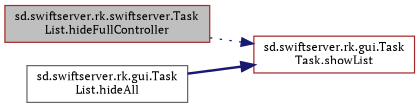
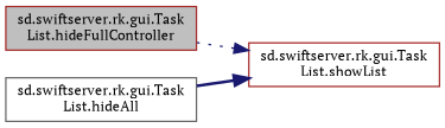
  digraph {
    fontname="PT Serif"
    rankdir=LR
    node [color=brown fillcolor=white fontname="PT Serif" fontsize=10 shape=record style=filled]
    edge [color=midnightblue fontname="PT Serif" fontsize=10 labelfontname=Helvetica labelfontsize=10]
-   n1 [fillcolor=grey75 fontcolor=black height=0.2 label="sd.swiftserver.rk.swiftserver.Task\lList.hideFullController" width=0.4]
-   n2 [height=0.2 label="sd.swiftserver.rk.gui.Task\lTask.showList" width=0.4]
+   n1 [fillcolor=grey75 fontcolor=black height=0.2 label="sd.swiftserver.rk.gui.Task\lList.hideFullController" width=0.4]
+   n2 [height=0.2 label="sd.swiftserver.rk.gui.Task\lList.showList" width=0.4]
    n3 [color=gray40 height=0.2 label="sd.swiftserver.rk.gui.Task\lList.hideAll" width=0.4]
    n1 -> n2 [style=dotted]
    n3 -> n2 [style=bold]
  }
